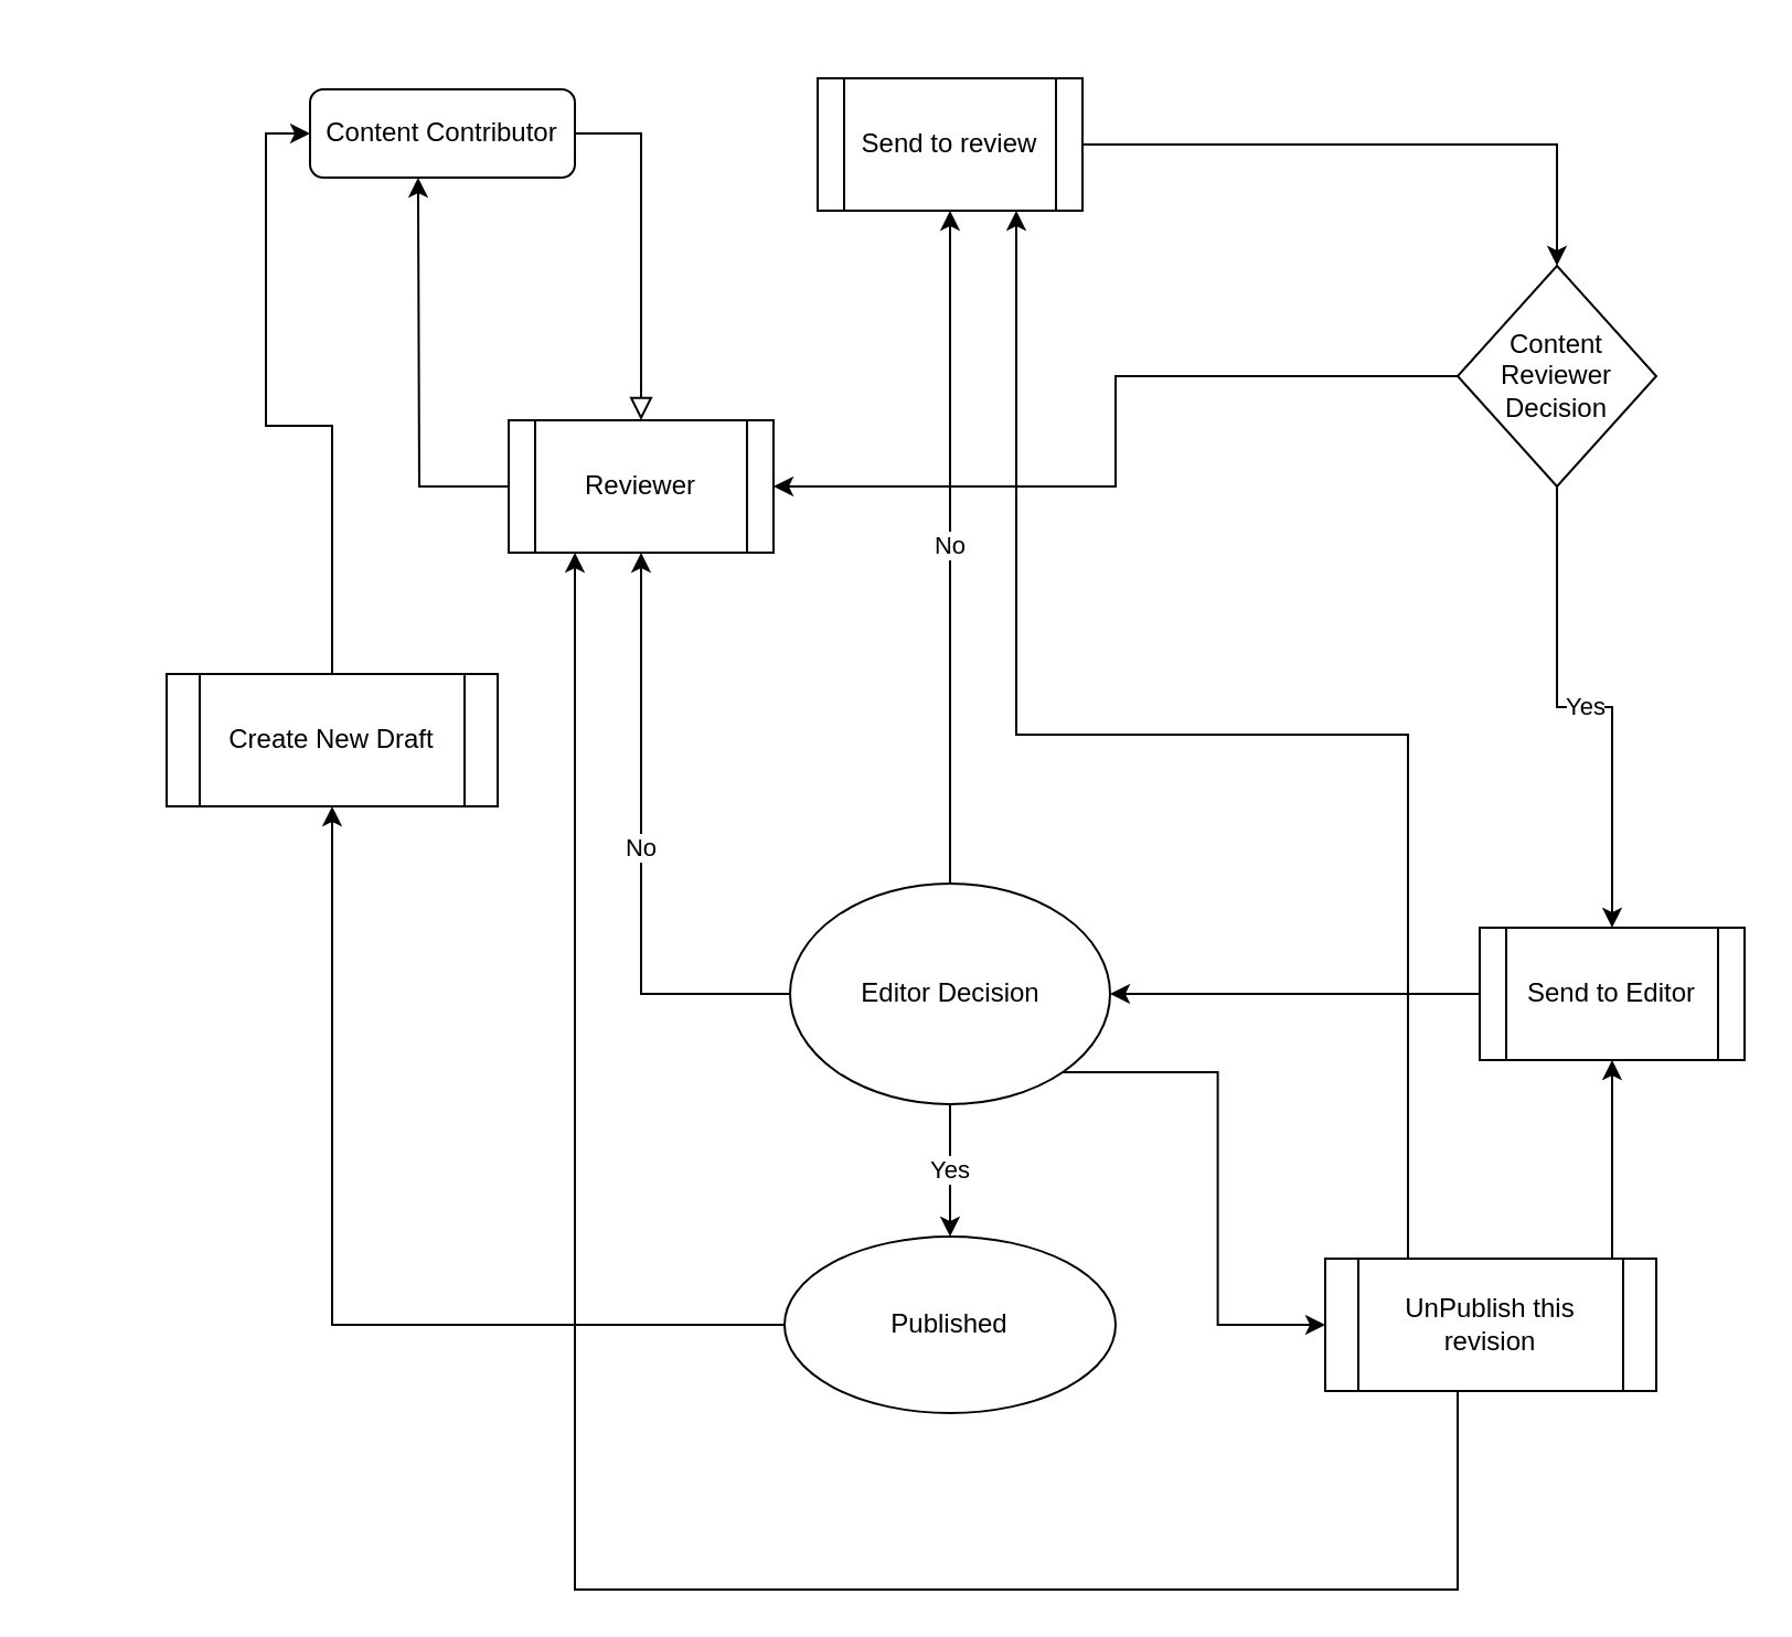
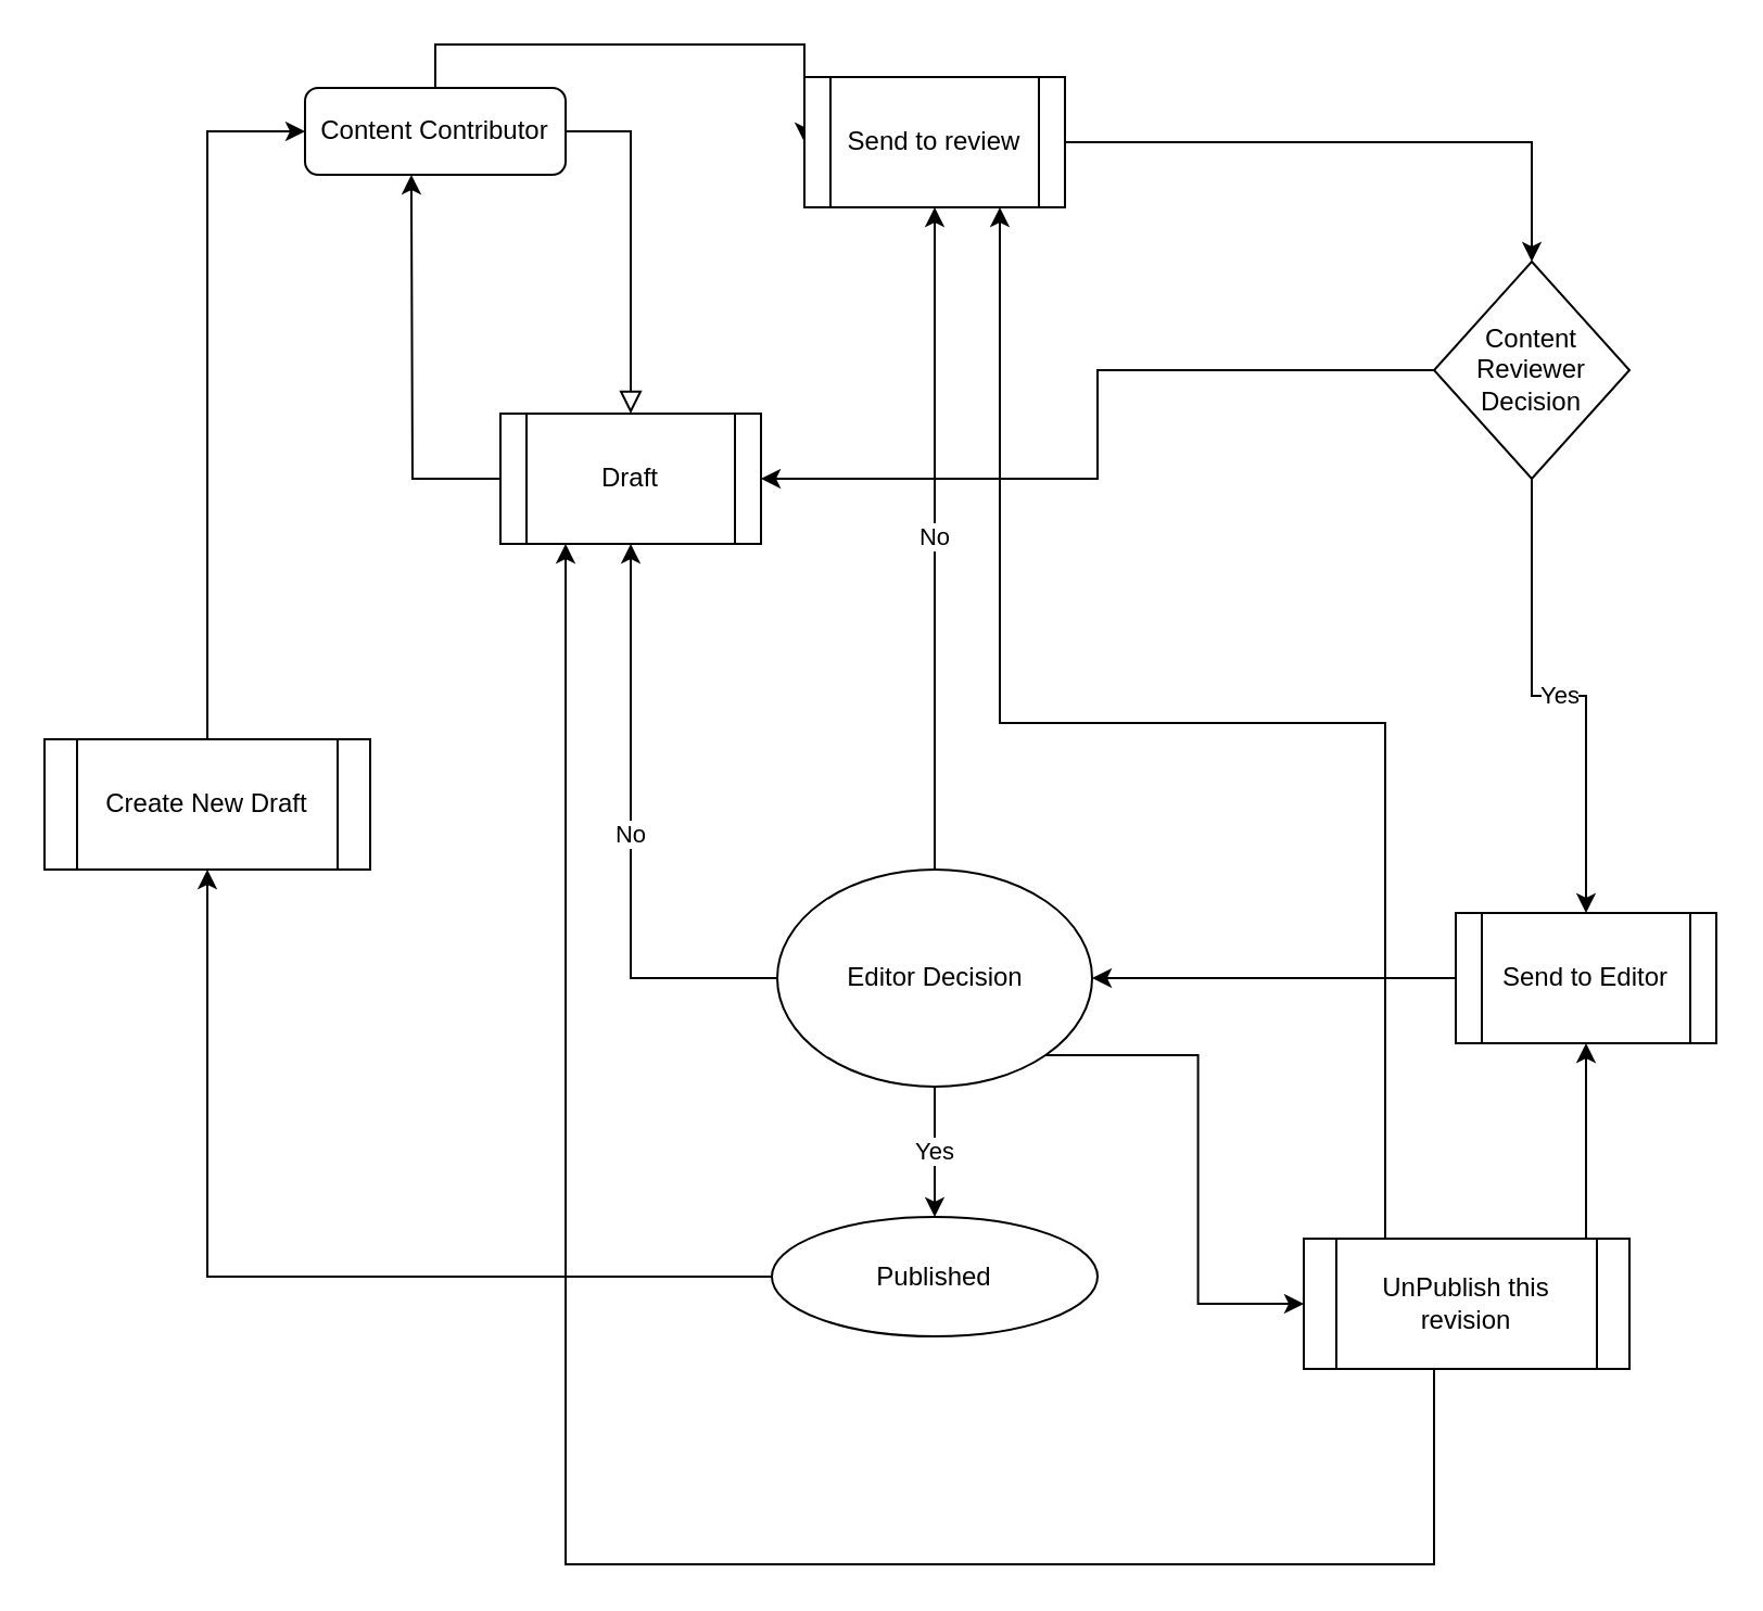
  <mxCell id="0" />
  <mxCell id="1" parent="0" />
  <mxCell id="2" value="" style="rounded=0;html=1;jettySize=auto;orthogonalLoop=1;fontSize=11;endArrow=block;endFill=0;endSize=8;strokeWidth=1;shadow=0;labelBackgroundColor=none;edgeStyle=orthogonalEdgeStyle;entryX=0.5;entryY=0;entryDx=0;entryDy=0;" parent="1" source="4" target="12" edge="1"><mxGeometry relative="1" as="geometry"><mxPoint x="260" y="210" as="targetPoint" /><Array as="points"><mxPoint x="290" y="60" /></Array></mxGeometry></mxCell>
+ <mxCell id="3" style="edgeStyle=orthogonalEdgeStyle;rounded=0;orthogonalLoop=1;jettySize=auto;html=1;exitX=0.5;exitY=0;exitDx=0;exitDy=0;entryX=0;entryY=0.5;entryDx=0;entryDy=0;" parent="1" source="4" target="9" edge="1"><mxGeometry relative="1" as="geometry"><Array as="points"><mxPoint x="200" y="20" /></Array></mxGeometry></mxCell>
  <mxCell id="4" value="Content Contributor" style="rounded=1;whiteSpace=wrap;html=1;fontSize=12;glass=0;strokeWidth=1;shadow=0;" parent="1" vertex="1"><mxGeometry x="140" y="40" width="120" height="40" as="geometry" /></mxCell>
  <mxCell id="5" style="edgeStyle=orthogonalEdgeStyle;rounded=0;orthogonalLoop=1;jettySize=auto;html=1;exitX=0;exitY=0.5;exitDx=0;exitDy=0;entryX=0.5;entryY=1;entryDx=0;entryDy=0;" parent="1" source="12" edge="1"><mxGeometry relative="1" as="geometry"><mxPoint x="215" y="247.02" as="sourcePoint" /><mxPoint x="188.96" y="80" as="targetPoint" /></mxGeometry></mxCell>
  <mxCell id="6" value="Yes" style="edgeStyle=orthogonalEdgeStyle;rounded=0;orthogonalLoop=1;jettySize=auto;html=1;exitX=0.5;exitY=1;exitDx=0;exitDy=0;" parent="1" source="14" target="11" edge="1"><mxGeometry relative="1" as="geometry"><mxPoint x="730" y="130" as="sourcePoint" /></mxGeometry></mxCell>
  <mxCell id="7" value="No" style="edgeStyle=orthogonalEdgeStyle;rounded=0;orthogonalLoop=1;jettySize=auto;html=1;exitX=0;exitY=0.5;exitDx=0;exitDy=0;entryX=0.5;entryY=1;entryDx=0;entryDy=0;" parent="1" source="18" target="12" edge="1"><mxGeometry relative="1" as="geometry"><mxPoint x="260" y="380" as="sourcePoint" /></mxGeometry></mxCell>
  <mxCell id="8" style="edgeStyle=orthogonalEdgeStyle;rounded=0;orthogonalLoop=1;jettySize=auto;html=1;exitX=1;exitY=0.5;exitDx=0;exitDy=0;entryX=0.5;entryY=0;entryDx=0;entryDy=0;" parent="1" source="9" target="14" edge="1"><mxGeometry relative="1" as="geometry" /></mxCell>
  <mxCell id="9" value="Send to review" style="shape=process;whiteSpace=wrap;html=1;backgroundOutline=1;" parent="1" vertex="1"><mxGeometry x="370" y="35" width="120" height="60" as="geometry" /></mxCell>
  <mxCell id="10" style="edgeStyle=orthogonalEdgeStyle;rounded=0;orthogonalLoop=1;jettySize=auto;html=1;entryX=1;entryY=0.5;entryDx=0;entryDy=0;" parent="1" source="11" target="18" edge="1"><mxGeometry relative="1" as="geometry"><mxPoint x="320" y="395" as="targetPoint" /></mxGeometry></mxCell>
  <mxCell id="11" value="Send to Editor" style="shape=process;whiteSpace=wrap;html=1;backgroundOutline=1;" parent="1" vertex="1"><mxGeometry x="670" y="420" width="120" height="60" as="geometry" /></mxCell>
- <mxCell id="12" value="Reviewer" style="shape=process;whiteSpace=wrap;html=1;backgroundOutline=1;" parent="1" vertex="1"><mxGeometry x="230" y="190" width="120" height="60" as="geometry" /></mxCell>
+ <mxCell id="12" value="Draft" style="shape=process;whiteSpace=wrap;html=1;backgroundOutline=1;" parent="1" vertex="1"><mxGeometry x="230" y="190" width="120" height="60" as="geometry" /></mxCell>
  <mxCell id="13" style="edgeStyle=orthogonalEdgeStyle;rounded=0;orthogonalLoop=1;jettySize=auto;html=1;exitX=0;exitY=0.5;exitDx=0;exitDy=0;" parent="1" source="14" target="12" edge="1"><mxGeometry relative="1" as="geometry" /></mxCell>
  <mxCell id="14" value="Content Reviewer Decision" style="rhombus;whiteSpace=wrap;html=1;" parent="1" vertex="1"><mxGeometry x="660" y="120" width="90" height="100" as="geometry" /></mxCell>
  <mxCell id="15" value="No" style="edgeStyle=orthogonalEdgeStyle;rounded=0;orthogonalLoop=1;jettySize=auto;html=1;exitX=0.5;exitY=0;exitDx=0;exitDy=0;entryX=0.5;entryY=1;entryDx=0;entryDy=0;" parent="1" source="18" target="9" edge="1"><mxGeometry relative="1" as="geometry"><mxPoint x="420" y="170" as="targetPoint" /></mxGeometry></mxCell>
  <mxCell id="16" value="Yes" style="edgeStyle=orthogonalEdgeStyle;rounded=0;orthogonalLoop=1;jettySize=auto;html=1;" parent="1" source="18" target="20" edge="1"><mxGeometry relative="1" as="geometry" /></mxCell>
  <mxCell id="17" style="edgeStyle=orthogonalEdgeStyle;rounded=0;orthogonalLoop=1;jettySize=auto;html=1;exitX=1;exitY=1;exitDx=0;exitDy=0;entryX=0;entryY=0.5;entryDx=0;entryDy=0;" parent="1" source="18" target="26" edge="1"><mxGeometry relative="1" as="geometry" /></mxCell>
  <mxCell id="18" value="Editor Decision" style="ellipse;whiteSpace=wrap;html=1;" parent="1" vertex="1"><mxGeometry x="357.5" y="400" width="145" height="100" as="geometry" /></mxCell>
  <mxCell id="19" style="edgeStyle=orthogonalEdgeStyle;rounded=0;orthogonalLoop=1;jettySize=auto;html=1;exitX=0;exitY=0.5;exitDx=0;exitDy=0;entryX=0.5;entryY=1;entryDx=0;entryDy=0;" parent="1" source="20" target="22" edge="1"><mxGeometry relative="1" as="geometry" /></mxCell>
- <mxCell id="20" value="Published" style="ellipse;whiteSpace=wrap;html=1;" parent="1" vertex="1"><mxGeometry x="355" y="560" width="150" height="80" as="geometry" /></mxCell>
+ <mxCell id="20" value="Published" style="ellipse;whiteSpace=wrap;html=1;" parent="1" vertex="1"><mxGeometry x="355" y="560" width="150" height="55" as="geometry" /></mxCell>
  <mxCell id="21" style="edgeStyle=orthogonalEdgeStyle;rounded=0;orthogonalLoop=1;jettySize=auto;html=1;exitX=0.5;exitY=0;exitDx=0;exitDy=0;entryX=0;entryY=0.5;entryDx=0;entryDy=0;" parent="1" source="22" target="4" edge="1"><mxGeometry relative="1" as="geometry" /></mxCell>
- <mxCell id="22" value="Create New Draft" style="shape=process;whiteSpace=wrap;html=1;backgroundOutline=1;" parent="1" vertex="1"><mxGeometry x="75" y="305" width="150" height="60" as="geometry" /></mxCell>
+ <mxCell id="22" value="Create New Draft" style="shape=process;whiteSpace=wrap;html=1;backgroundOutline=1;" parent="1" vertex="1"><mxGeometry x="20" y="340" width="150" height="60" as="geometry" /></mxCell>
  <mxCell id="23" style="edgeStyle=orthogonalEdgeStyle;rounded=0;orthogonalLoop=1;jettySize=auto;html=1;exitX=0.993;exitY=0.15;exitDx=0;exitDy=0;entryX=0.5;entryY=1;entryDx=0;entryDy=0;exitPerimeter=0;" parent="1" source="26" target="11" edge="1"><mxGeometry relative="1" as="geometry"><Array as="points"><mxPoint x="739" y="570" /><mxPoint x="730" y="570" /></Array></mxGeometry></mxCell>
  <mxCell id="24" style="edgeStyle=orthogonalEdgeStyle;rounded=0;orthogonalLoop=1;jettySize=auto;html=1;exitX=0.25;exitY=0;exitDx=0;exitDy=0;entryX=0.75;entryY=1;entryDx=0;entryDy=0;" parent="1" source="26" target="9" edge="1"><mxGeometry relative="1" as="geometry"><mxPoint x="500" y="-130" as="targetPoint" /></mxGeometry></mxCell>
  <mxCell id="25" style="edgeStyle=orthogonalEdgeStyle;rounded=0;orthogonalLoop=1;jettySize=auto;html=1;exitX=0.5;exitY=1;exitDx=0;exitDy=0;entryX=0.25;entryY=1;entryDx=0;entryDy=0;" parent="1" source="26" target="12" edge="1"><mxGeometry relative="1" as="geometry"><Array as="points"><mxPoint x="660" y="630" /><mxPoint x="660" y="720" /><mxPoint x="260" y="720" /></Array></mxGeometry></mxCell>
  <mxCell id="26" value="UnPublish this revision" style="shape=process;whiteSpace=wrap;html=1;backgroundOutline=1;" parent="1" vertex="1"><mxGeometry x="600" y="570" width="150" height="60" as="geometry" /></mxCell>
